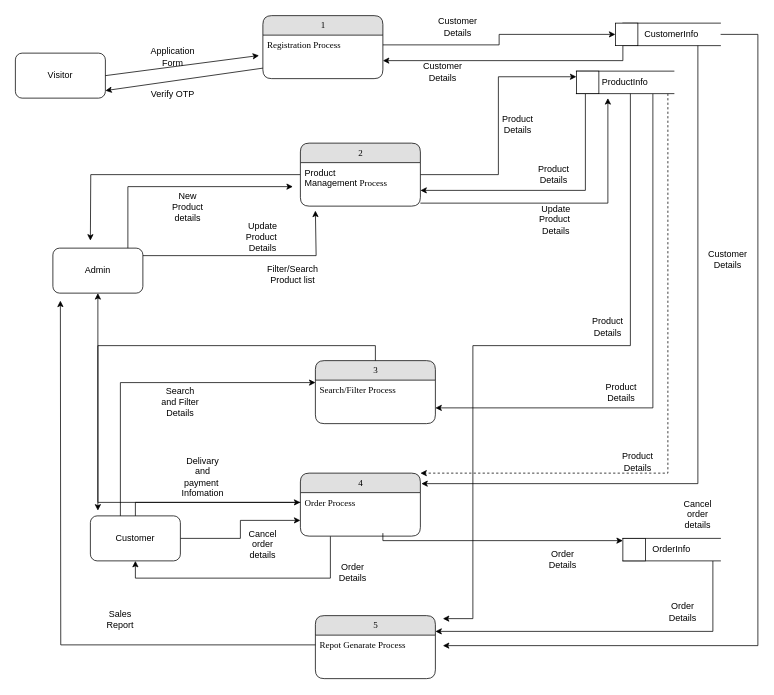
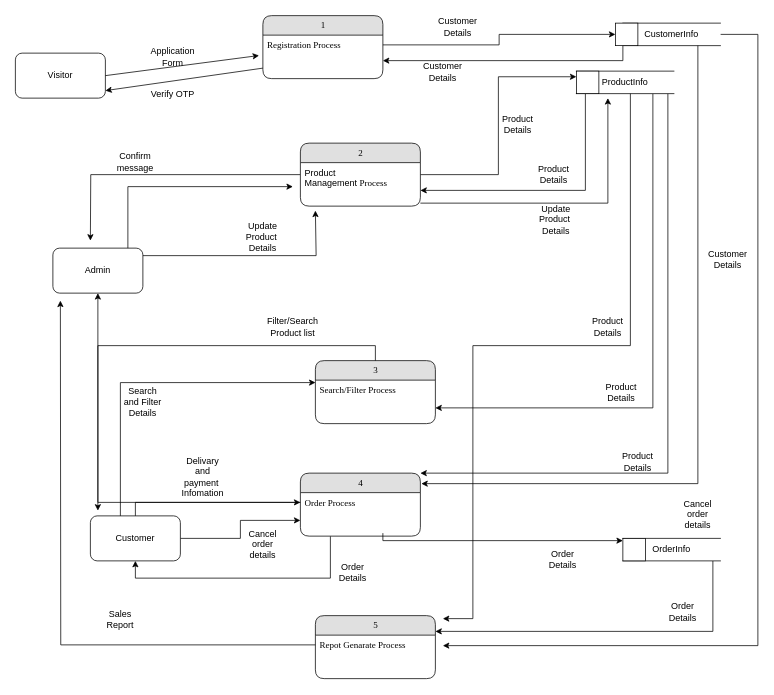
  <mxCell id="0" />
  <mxCell id="1" parent="0" />
  <mxCell id="2" value="1" style="swimlane;html=1;fontStyle=0;childLayout=stackLayout;horizontal=1;startSize=26;fillColor=#e0e0e0;horizontalStack=0;resizeParent=1;resizeLast=0;collapsible=1;marginBottom=0;swimlaneFillColor=#ffffff;align=center;rounded=1;shadow=0;comic=0;labelBackgroundColor=none;strokeWidth=1;fontFamily=Verdana;fontSize=12" parent="1" vertex="1"><mxGeometry x="350" y="20" width="160" height="84" as="geometry" /></mxCell>
  <mxCell id="3" value="&lt;span style=&quot;font-family: Verdana; text-align: center; text-wrap: nowrap;&quot;&gt;Registration Process&lt;/span&gt;" style="text;html=1;strokeColor=none;fillColor=none;spacingLeft=4;spacingRight=4;whiteSpace=wrap;overflow=hidden;rotatable=0;points=[[0,0.5],[1,0.5]];portConstraint=eastwest;" parent="2" vertex="1"><mxGeometry y="26" width="160" height="26" as="geometry" /></mxCell>
  <mxCell id="4" value="Visitor" style="rounded=1;whiteSpace=wrap;html=1;" vertex="1" parent="1"><mxGeometry x="20" y="70" width="120" height="60" as="geometry" /></mxCell>
  <mxCell id="5" value="" style="endArrow=classic;html=1;rounded=0;entryX=-0.032;entryY=1.046;entryDx=0;entryDy=0;entryPerimeter=0;strokeWidth=1;" edge="1" parent="1" target="3"><mxGeometry width="50" height="50" relative="1" as="geometry"><mxPoint x="140" y="100" as="sourcePoint" /><mxPoint x="190" y="50" as="targetPoint" /></mxGeometry></mxCell>
  <mxCell id="6" value="Application Form" style="text;html=1;align=center;verticalAlign=middle;whiteSpace=wrap;rounded=0;" vertex="1" parent="1"><mxGeometry x="200" y="60" width="60" height="30" as="geometry" /></mxCell>
  <mxCell id="7" style="edgeStyle=orthogonalEdgeStyle;rounded=0;orthogonalLoop=1;jettySize=auto;html=1;" edge="1" parent="1" source="8"><mxGeometry relative="1" as="geometry"><mxPoint x="590" y="860" as="targetPoint" /><Array as="points"><mxPoint x="1010" y="45" /><mxPoint x="1010" y="860" /></Array></mxGeometry></mxCell>
  <mxCell id="8" value="CustomerInfo" style="html=1;dashed=0;whiteSpace=wrap;shape=partialRectangle;right=0;left=0;" vertex="1" parent="1"><mxGeometry x="830" y="30" width="130" height="30" as="geometry" /></mxCell>
  <mxCell id="9" style="edgeStyle=orthogonalEdgeStyle;rounded=0;orthogonalLoop=1;jettySize=auto;html=1;" edge="1" parent="1"><mxGeometry relative="1" as="geometry"><mxPoint x="830" y="60" as="sourcePoint" /><mxPoint x="510" y="80" as="targetPoint" /><Array as="points"><mxPoint x="830" y="80" /></Array></mxGeometry></mxCell>
  <mxCell id="10" value="" style="rounded=0;whiteSpace=wrap;html=1;" vertex="1" parent="1"><mxGeometry x="820" y="30" width="30" height="30" as="geometry" /></mxCell>
  <mxCell id="11" style="edgeStyle=orthogonalEdgeStyle;rounded=0;orthogonalLoop=1;jettySize=auto;html=1;entryX=0;entryY=0.5;entryDx=0;entryDy=0;" edge="1" parent="1" source="3" target="10"><mxGeometry relative="1" as="geometry" /></mxCell>
  <mxCell id="12" value="Customer Details" style="text;html=1;align=center;verticalAlign=middle;whiteSpace=wrap;rounded=0;" vertex="1" parent="1"><mxGeometry x="580" y="20" width="60" height="30" as="geometry" /></mxCell>
  <mxCell id="13" value="" style="endArrow=classic;html=1;rounded=0;entryX=1;entryY=1;entryDx=0;entryDy=0;" edge="1" parent="1"><mxGeometry width="50" height="50" relative="1" as="geometry"><mxPoint x="350" y="90" as="sourcePoint" /><mxPoint x="140" y="120" as="targetPoint" /></mxGeometry></mxCell>
  <mxCell id="14" value="Verify OTP" style="text;html=1;align=center;verticalAlign=middle;whiteSpace=wrap;rounded=0;" vertex="1" parent="1"><mxGeometry x="200" y="110" width="60" height="30" as="geometry" /></mxCell>
  <mxCell id="15" style="edgeStyle=orthogonalEdgeStyle;rounded=0;orthogonalLoop=1;jettySize=auto;html=1;entryX=0;entryY=0.25;entryDx=0;entryDy=0;" edge="1" parent="1" source="18" target="28"><mxGeometry relative="1" as="geometry" /></mxCell>
  <mxCell id="16" style="edgeStyle=orthogonalEdgeStyle;rounded=0;orthogonalLoop=1;jettySize=auto;html=1;" edge="1" parent="1" source="18"><mxGeometry relative="1" as="geometry"><mxPoint x="120" y="320" as="targetPoint" /></mxGeometry></mxCell>
  <mxCell id="17" style="edgeStyle=orthogonalEdgeStyle;rounded=0;orthogonalLoop=1;jettySize=auto;html=1;" edge="1" parent="1" source="18"><mxGeometry relative="1" as="geometry"><mxPoint x="810" y="130" as="targetPoint" /><Array as="points"><mxPoint x="810" y="270" /></Array></mxGeometry></mxCell>
  <mxCell id="18" value="2" style="swimlane;html=1;fontStyle=0;childLayout=stackLayout;horizontal=1;startSize=26;fillColor=#e0e0e0;horizontalStack=0;resizeParent=1;resizeLast=0;collapsible=1;marginBottom=0;swimlaneFillColor=#ffffff;align=center;rounded=1;shadow=0;comic=0;labelBackgroundColor=none;strokeWidth=1;fontFamily=Verdana;fontSize=12" vertex="1" parent="1"><mxGeometry x="400" y="190" width="160" height="84" as="geometry" /></mxCell>
  <mxCell id="19" value="Product Management&amp;nbsp;&lt;span style=&quot;font-family: Verdana; text-align: center; text-wrap: nowrap;&quot;&gt;Process&lt;/span&gt;" style="text;html=1;strokeColor=none;fillColor=none;spacingLeft=4;spacingRight=4;whiteSpace=wrap;overflow=hidden;rotatable=0;points=[[0,0.5],[1,0.5]];portConstraint=eastwest;" vertex="1" parent="18"><mxGeometry y="26" width="160" height="44" as="geometry" /></mxCell>
  <mxCell id="20" style="edgeStyle=orthogonalEdgeStyle;rounded=0;orthogonalLoop=1;jettySize=auto;html=1;" edge="1" parent="1" source="21"><mxGeometry relative="1" as="geometry"><mxPoint x="420" y="280" as="targetPoint" /><Array as="points"><mxPoint x="421" y="340" /></Array></mxGeometry></mxCell>
  <mxCell id="21" value="Admin" style="rounded=1;whiteSpace=wrap;html=1;" vertex="1" parent="1"><mxGeometry x="70" y="330" width="120" height="60" as="geometry" /></mxCell>
- <mxCell id="22" value="New Product details" style="text;html=1;align=center;verticalAlign=middle;whiteSpace=wrap;rounded=0;" vertex="1" parent="1"><mxGeometry x="220" y="260" width="60" height="30" as="geometry" /></mxCell>
  <mxCell id="23" style="edgeStyle=orthogonalEdgeStyle;rounded=0;orthogonalLoop=1;jettySize=auto;html=1;entryX=1;entryY=0.75;entryDx=0;entryDy=0;" edge="1" parent="1" source="27" target="18"><mxGeometry relative="1" as="geometry"><Array as="points"><mxPoint x="780" y="253" /></Array></mxGeometry></mxCell>
- <mxCell id="24" style="edgeStyle=orthogonalEdgeStyle;rounded=0;orthogonalLoop=1;jettySize=auto;html=1;entryX=1;entryY=0;entryDx=0;entryDy=0;dashed=1;" edge="1" parent="1" source="27" target="37"><mxGeometry relative="1" as="geometry"><Array as="points"><mxPoint x="890" y="630" /></Array></mxGeometry></mxCell>
+ <mxCell id="24" style="edgeStyle=orthogonalEdgeStyle;rounded=0;orthogonalLoop=1;jettySize=auto;html=1;entryX=1;entryY=0;entryDx=0;entryDy=0;" edge="1" parent="1" source="27" target="37"><mxGeometry relative="1" as="geometry"><Array as="points"><mxPoint x="890" y="630" /></Array></mxGeometry></mxCell>
  <mxCell id="25" style="edgeStyle=orthogonalEdgeStyle;rounded=0;orthogonalLoop=1;jettySize=auto;html=1;entryX=1;entryY=0.75;entryDx=0;entryDy=0;" edge="1" parent="1" source="27" target="51"><mxGeometry relative="1" as="geometry"><Array as="points"><mxPoint x="870" y="543" /></Array></mxGeometry></mxCell>
  <mxCell id="26" style="edgeStyle=orthogonalEdgeStyle;rounded=0;orthogonalLoop=1;jettySize=auto;html=1;" edge="1" parent="1"><mxGeometry relative="1" as="geometry"><mxPoint x="590" y="824" as="targetPoint" /><mxPoint x="768" y="103" as="sourcePoint" /><Array as="points"><mxPoint x="840" y="103" /><mxPoint x="840" y="460" /><mxPoint x="630" y="460" /><mxPoint x="630" y="824" /></Array></mxGeometry></mxCell>
  <mxCell id="27" value="ProductInfo" style="html=1;dashed=0;whiteSpace=wrap;shape=partialRectangle;right=0;left=0;" vertex="1" parent="1"><mxGeometry x="768" y="94" width="130" height="30" as="geometry" /></mxCell>
  <mxCell id="28" value="" style="rounded=0;whiteSpace=wrap;html=1;" vertex="1" parent="1"><mxGeometry x="768" y="94" width="30" height="30" as="geometry" /></mxCell>
  <mxCell id="29" value="Product Details" style="text;html=1;align=center;verticalAlign=middle;whiteSpace=wrap;rounded=0;" vertex="1" parent="1"><mxGeometry x="660" y="150" width="60" height="30" as="geometry" /></mxCell>
  <mxCell id="30" value="Product Details" style="text;html=1;align=center;verticalAlign=middle;whiteSpace=wrap;rounded=0;" vertex="1" parent="1"><mxGeometry x="708" y="217" width="60" height="30" as="geometry" /></mxCell>
  <mxCell id="31" value="Customer Details" style="text;html=1;align=center;verticalAlign=middle;whiteSpace=wrap;rounded=0;" vertex="1" parent="1"><mxGeometry x="560" y="80" width="60" height="30" as="geometry" /></mxCell>
+ <mxCell id="32" value="Confirm message" style="text;html=1;align=center;verticalAlign=middle;whiteSpace=wrap;rounded=0;" vertex="1" parent="1"><mxGeometry x="150" y="200" width="60" height="30" as="geometry" /></mxCell>
  <mxCell id="33" value="Update Product&amp;nbsp; Details" style="text;html=1;align=center;verticalAlign=middle;whiteSpace=wrap;rounded=0;" vertex="1" parent="1"><mxGeometry x="320" y="300" width="60" height="30" as="geometry" /></mxCell>
  <mxCell id="34" value="Update Product&amp;nbsp; Details" style="text;html=1;align=center;verticalAlign=middle;whiteSpace=wrap;rounded=0;" vertex="1" parent="1"><mxGeometry x="711" y="277" width="60" height="30" as="geometry" /></mxCell>
  <mxCell id="35" style="edgeStyle=orthogonalEdgeStyle;rounded=0;orthogonalLoop=1;jettySize=auto;html=1;" edge="1" parent="1" source="21"><mxGeometry relative="1" as="geometry"><mxPoint x="390" y="248" as="targetPoint" /><Array as="points"><mxPoint x="170" y="248" /></Array></mxGeometry></mxCell>
  <mxCell id="36" style="edgeStyle=orthogonalEdgeStyle;rounded=0;orthogonalLoop=1;jettySize=auto;html=1;entryX=0.5;entryY=1;entryDx=0;entryDy=0;" edge="1" parent="1" source="37" target="42"><mxGeometry relative="1" as="geometry"><mxPoint x="180" y="770" as="targetPoint" /><Array as="points"><mxPoint x="440" y="770" /><mxPoint x="180" y="770" /></Array></mxGeometry></mxCell>
  <mxCell id="37" value="4" style="swimlane;html=1;fontStyle=0;childLayout=stackLayout;horizontal=1;startSize=26;fillColor=#e0e0e0;horizontalStack=0;resizeParent=1;resizeLast=0;collapsible=1;marginBottom=0;swimlaneFillColor=#ffffff;align=center;rounded=1;shadow=0;comic=0;labelBackgroundColor=none;strokeWidth=1;fontFamily=Verdana;fontSize=12" vertex="1" parent="1"><mxGeometry x="400" y="630" width="160" height="84" as="geometry" /></mxCell>
  <mxCell id="38" style="edgeStyle=orthogonalEdgeStyle;rounded=0;orthogonalLoop=1;jettySize=auto;html=1;" edge="1" parent="37"><mxGeometry relative="1" as="geometry"><mxPoint x="430" y="90" as="targetPoint" /><mxPoint x="110" y="80" as="sourcePoint" /><Array as="points"><mxPoint x="110" y="80" /><mxPoint x="110" y="90" /></Array></mxGeometry></mxCell>
  <mxCell id="39" value="&lt;span style=&quot;font-family: Verdana; text-align: center; text-wrap: nowrap;&quot;&gt;Order Process&lt;/span&gt;" style="text;html=1;strokeColor=none;fillColor=none;spacingLeft=4;spacingRight=4;whiteSpace=wrap;overflow=hidden;rotatable=0;points=[[0,0.5],[1,0.5]];portConstraint=eastwest;" vertex="1" parent="37"><mxGeometry y="26" width="160" height="26" as="geometry" /></mxCell>
  <mxCell id="40" style="edgeStyle=orthogonalEdgeStyle;rounded=0;orthogonalLoop=1;jettySize=auto;html=1;entryX=0;entryY=0.5;entryDx=0;entryDy=0;" edge="1" parent="1" source="42" target="39"><mxGeometry relative="1" as="geometry"><Array as="points"><mxPoint x="180" y="669" /></Array></mxGeometry></mxCell>
  <mxCell id="41" style="edgeStyle=orthogonalEdgeStyle;rounded=0;orthogonalLoop=1;jettySize=auto;html=1;entryX=0;entryY=0.75;entryDx=0;entryDy=0;" edge="1" parent="1" source="42" target="37"><mxGeometry relative="1" as="geometry" /></mxCell>
  <mxCell id="42" value="Customer" style="rounded=1;whiteSpace=wrap;html=1;" vertex="1" parent="1"><mxGeometry x="120" y="687" width="120" height="60" as="geometry" /></mxCell>
  <mxCell id="43" style="edgeStyle=orthogonalEdgeStyle;rounded=0;orthogonalLoop=1;jettySize=auto;html=1;entryX=1.008;entryY=0.167;entryDx=0;entryDy=0;entryPerimeter=0;" edge="1" parent="1" source="8" target="37"><mxGeometry relative="1" as="geometry"><Array as="points"><mxPoint x="930" y="644" /></Array></mxGeometry></mxCell>
  <mxCell id="44" value="Customer Details" style="text;html=1;align=center;verticalAlign=middle;whiteSpace=wrap;rounded=0;" vertex="1" parent="1"><mxGeometry x="940" y="330" width="60" height="30" as="geometry" /></mxCell>
  <mxCell id="45" value="Delivary and payment&amp;nbsp; Infomation" style="text;html=1;align=center;verticalAlign=middle;whiteSpace=wrap;rounded=0;" vertex="1" parent="1"><mxGeometry x="240" y="620" width="60" height="30" as="geometry" /></mxCell>
  <mxCell id="46" style="edgeStyle=orthogonalEdgeStyle;rounded=0;orthogonalLoop=1;jettySize=auto;html=1;entryX=1;entryY=0.25;entryDx=0;entryDy=0;" edge="1" parent="1" source="47" target="59"><mxGeometry relative="1" as="geometry"><Array as="points"><mxPoint x="950" y="841" /></Array></mxGeometry></mxCell>
  <mxCell id="47" value="OrderInfo" style="html=1;dashed=0;whiteSpace=wrap;shape=partialRectangle;right=0;left=0;" vertex="1" parent="1"><mxGeometry x="830" y="717" width="130" height="30" as="geometry" /></mxCell>
  <mxCell id="48" value="" style="rounded=0;whiteSpace=wrap;html=1;" vertex="1" parent="1"><mxGeometry x="830" y="717" width="30" height="30" as="geometry" /></mxCell>
  <mxCell id="49" value="Order Details" style="text;html=1;align=center;verticalAlign=middle;whiteSpace=wrap;rounded=0;" vertex="1" parent="1"><mxGeometry x="720" y="730" width="60" height="30" as="geometry" /></mxCell>
  <mxCell id="50" value="Product Details" style="text;html=1;align=center;verticalAlign=middle;whiteSpace=wrap;rounded=0;" vertex="1" parent="1"><mxGeometry x="820" y="600" width="60" height="30" as="geometry" /></mxCell>
  <mxCell id="51" value="3" style="swimlane;html=1;fontStyle=0;childLayout=stackLayout;horizontal=1;startSize=26;fillColor=#e0e0e0;horizontalStack=0;resizeParent=1;resizeLast=0;collapsible=1;marginBottom=0;swimlaneFillColor=#ffffff;align=center;rounded=1;shadow=0;comic=0;labelBackgroundColor=none;strokeWidth=1;fontFamily=Verdana;fontSize=12" vertex="1" parent="1"><mxGeometry x="420" y="480" width="160" height="84" as="geometry" /></mxCell>
  <mxCell id="52" style="edgeStyle=orthogonalEdgeStyle;rounded=0;orthogonalLoop=1;jettySize=auto;html=1;" edge="1" parent="51"><mxGeometry relative="1" as="geometry"><mxPoint x="-290" y="200" as="targetPoint" /><mxPoint x="80" as="sourcePoint" /><Array as="points"><mxPoint x="80" y="-20" /><mxPoint x="-290" y="-20" /></Array></mxGeometry></mxCell>
  <mxCell id="53" value="&lt;span style=&quot;font-family: Verdana; text-align: center; text-wrap: nowrap;&quot;&gt;Search/Filter Process&lt;/span&gt;" style="text;html=1;strokeColor=none;fillColor=none;spacingLeft=4;spacingRight=4;whiteSpace=wrap;overflow=hidden;rotatable=0;points=[[0,0.5],[1,0.5]];portConstraint=eastwest;" vertex="1" parent="51"><mxGeometry y="26" width="160" height="26" as="geometry" /></mxCell>
  <mxCell id="54" value="Product Details" style="text;html=1;align=center;verticalAlign=middle;whiteSpace=wrap;rounded=0;" vertex="1" parent="1"><mxGeometry x="798" y="507" width="60" height="30" as="geometry" /></mxCell>
  <mxCell id="55" style="edgeStyle=orthogonalEdgeStyle;rounded=0;orthogonalLoop=1;jettySize=auto;html=1;entryX=0.001;entryY=0.126;entryDx=0;entryDy=0;entryPerimeter=0;" edge="1" parent="1" source="42" target="53"><mxGeometry relative="1" as="geometry"><Array as="points"><mxPoint x="160" y="509" /></Array></mxGeometry></mxCell>
- <mxCell id="56" value="Search and Filter Details" style="text;html=1;align=center;verticalAlign=middle;whiteSpace=wrap;rounded=0;" vertex="1" parent="1"><mxGeometry x="210" y="520" width="60" height="30" as="geometry" /></mxCell>
- <mxCell id="57" value="Filter/Search Product list" style="text;html=1;align=center;verticalAlign=middle;whiteSpace=wrap;rounded=0;" vertex="1" parent="1"><mxGeometry x="360" y="350" width="60" height="30" as="geometry" /></mxCell>
+ <mxCell id="56" value="Search and Filter Details" style="text;html=1;align=center;verticalAlign=middle;whiteSpace=wrap;rounded=0;" vertex="1" parent="1"><mxGeometry x="160" y="520" width="60" height="30" as="geometry" /></mxCell>
+ <mxCell id="57" value="Filter/Search Product list" style="text;html=1;align=center;verticalAlign=middle;whiteSpace=wrap;rounded=0;" vertex="1" parent="1"><mxGeometry x="360" y="420" width="60" height="30" as="geometry" /></mxCell>
  <mxCell id="58" value="Order Details" style="text;html=1;align=center;verticalAlign=middle;whiteSpace=wrap;rounded=0;" vertex="1" parent="1"><mxGeometry x="440" y="747" width="60" height="30" as="geometry" /></mxCell>
  <mxCell id="59" value="5" style="swimlane;html=1;fontStyle=0;childLayout=stackLayout;horizontal=1;startSize=26;fillColor=#e0e0e0;horizontalStack=0;resizeParent=1;resizeLast=0;collapsible=1;marginBottom=0;swimlaneFillColor=#ffffff;align=center;rounded=1;shadow=0;comic=0;labelBackgroundColor=none;strokeWidth=1;fontFamily=Verdana;fontSize=12" vertex="1" parent="1"><mxGeometry x="420" y="820" width="160" height="84" as="geometry" /></mxCell>
  <mxCell id="60" style="edgeStyle=orthogonalEdgeStyle;rounded=0;orthogonalLoop=1;jettySize=auto;html=1;" edge="1" parent="59" source="61"><mxGeometry relative="1" as="geometry"><mxPoint x="-340" y="-420" as="targetPoint" /></mxGeometry></mxCell>
  <mxCell id="61" value="&lt;span style=&quot;font-family: Verdana; text-align: center; text-wrap: nowrap;&quot;&gt;Repot Genarate Process&lt;/span&gt;" style="text;html=1;strokeColor=none;fillColor=none;spacingLeft=4;spacingRight=4;whiteSpace=wrap;overflow=hidden;rotatable=0;points=[[0,0.5],[1,0.5]];portConstraint=eastwest;" vertex="1" parent="59"><mxGeometry y="26" width="160" height="26" as="geometry" /></mxCell>
  <mxCell id="62" value="Order Details" style="text;html=1;align=center;verticalAlign=middle;whiteSpace=wrap;rounded=0;" vertex="1" parent="1"><mxGeometry x="880" y="800" width="60" height="30" as="geometry" /></mxCell>
  <mxCell id="63" value="Product Details" style="text;html=1;align=center;verticalAlign=middle;whiteSpace=wrap;rounded=0;" vertex="1" parent="1"><mxGeometry x="780" y="420" width="60" height="30" as="geometry" /></mxCell>
  <mxCell id="64" value="Sales Report" style="text;html=1;align=center;verticalAlign=middle;whiteSpace=wrap;rounded=0;" vertex="1" parent="1"><mxGeometry x="130" y="810" width="60" height="30" as="geometry" /></mxCell>
  <mxCell id="65" value="Cancel order details" style="text;html=1;align=center;verticalAlign=middle;whiteSpace=wrap;rounded=0;" vertex="1" parent="1"><mxGeometry x="320" y="710" width="60" height="30" as="geometry" /></mxCell>
  <mxCell id="66" style="edgeStyle=orthogonalEdgeStyle;rounded=0;orthogonalLoop=1;jettySize=auto;html=1;" edge="1" parent="1" source="39" target="21"><mxGeometry relative="1" as="geometry" /></mxCell>
  <mxCell id="67" value="Cancel order details" style="text;html=1;align=center;verticalAlign=middle;whiteSpace=wrap;rounded=0;" vertex="1" parent="1"><mxGeometry x="900" y="670" width="60" height="30" as="geometry" /></mxCell>
